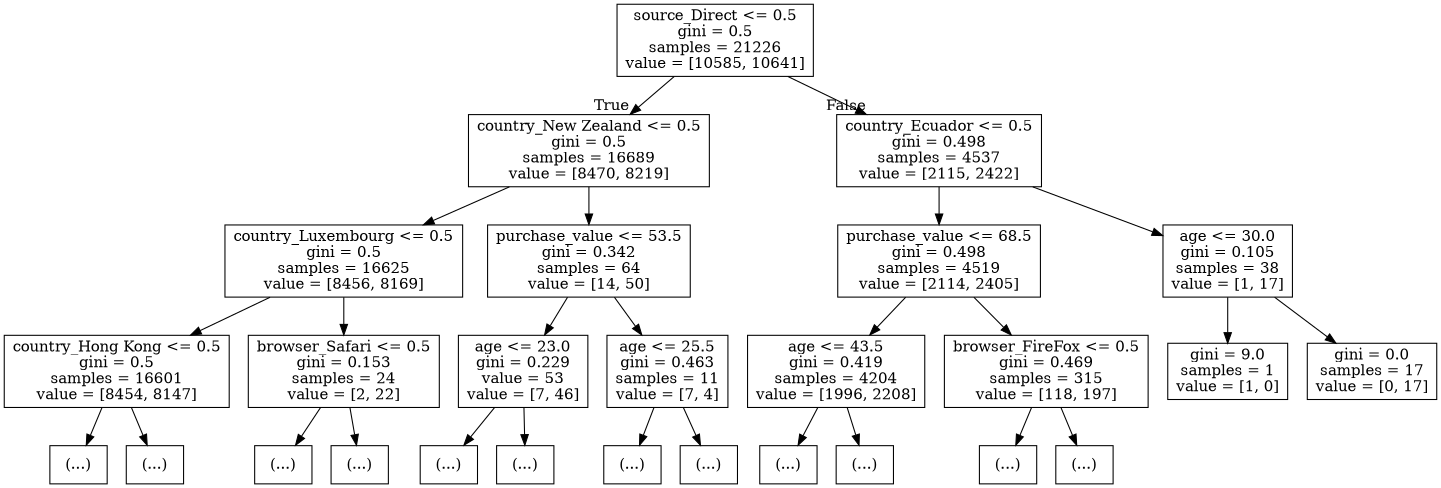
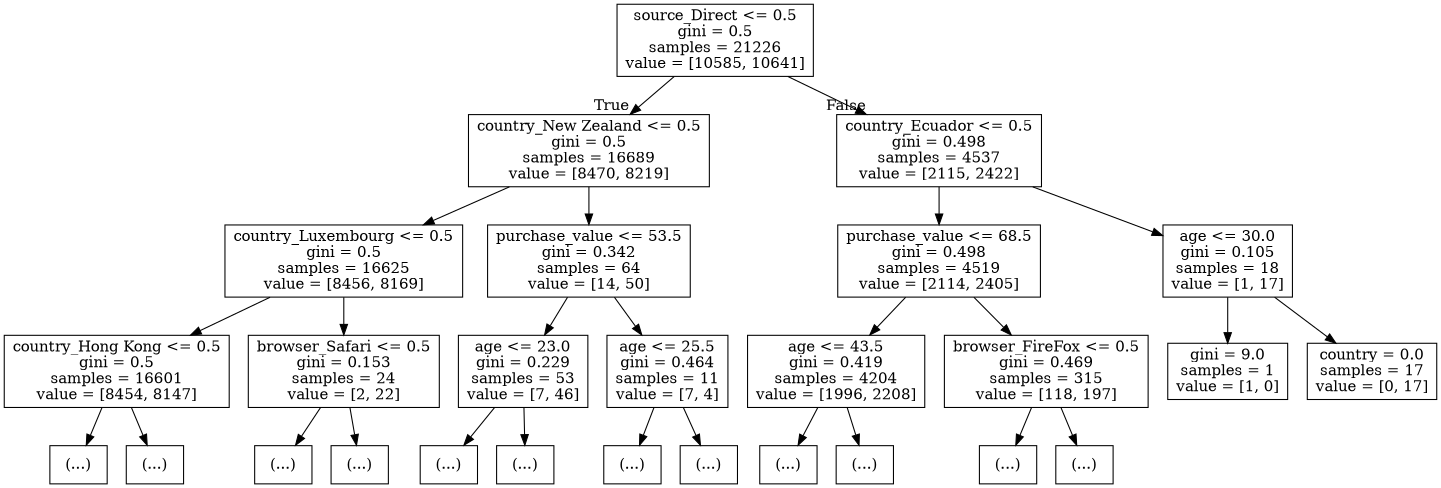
  digraph {
    node [shape=box]
    n1 [label="source_Direct <= 0.5\ngini = 0.5\nsamples = 21226\nvalue = [10585, 10641]"]
    n2 [label="country_New Zealand <= 0.5\ngini = 0.5\nsamples = 16689\nvalue = [8470, 8219]"]
    n3 [label="country_Ecuador <= 0.5\ngini = 0.498\nsamples = 4537\nvalue = [2115, 2422]"]
    n4 [label="country_Luxembourg <= 0.5\ngini = 0.5\nsamples = 16625\nvalue = [8456, 8169]"]
    n5 [label="purchase_value <= 53.5\ngini = 0.342\nsamples = 64\nvalue = [14, 50]"]
    n6 [label="purchase_value <= 68.5\ngini = 0.498\nsamples = 4519\nvalue = [2114, 2405]"]
-   n7 [label="age <= 30.0\ngini = 0.105\nsamples = 38\nvalue = [1, 17]"]
+   n7 [label="age <= 30.0\ngini = 0.105\nsamples = 18\nvalue = [1, 17]"]
    n8 [label="country_Hong Kong <= 0.5\ngini = 0.5\nsamples = 16601\nvalue = [8454, 8147]"]
    n9 [label="browser_Safari <= 0.5\ngini = 0.153\nsamples = 24\nvalue = [2, 22]"]
-   n10 [label="age <= 23.0\ngini = 0.229\nvalue = 53\nvalue = [7, 46]"]
-   n11 [label="age <= 25.5\ngini = 0.463\nsamples = 11\nvalue = [7, 4]"]
+   n10 [label="age <= 23.0\ngini = 0.229\nsamples = 53\nvalue = [7, 46]"]
+   n11 [label="age <= 25.5\ngini = 0.464\nsamples = 11\nvalue = [7, 4]"]
    n12 [label="(...)"]
    n13 [label="(...)"]
    n14 [label="(...)"]
    n15 [label="(...)"]
    n16 [label="(...)"]
    n17 [label="(...)"]
    n18 [label="(...)"]
    n19 [label="(...)"]
    n20 [label="age <= 43.5\ngini = 0.419\nsamples = 4204\nvalue = [1996, 2208]"]
    n21 [label="browser_FireFox <= 0.5\ngini = 0.469\nsamples = 315\nvalue = [118, 197]"]
    n22 [label="gini = 9.0\nsamples = 1\nvalue = [1, 0]"]
-   n23 [label="gini = 0.0\nsamples = 17\nvalue = [0, 17]"]
+   n23 [label="country = 0.0\nsamples = 17\nvalue = [0, 17]"]
    n24 [label="(...)"]
    n25 [label="(...)"]
    n26 [label="(...)"]
    n27 [label="(...)"]
    n1 -> n2 [headlabel=True labelangle=45 labeldistance=2.5]
    n1 -> n3 [headlabel=False labelangle=-45 labeldistance=2.5]
    n2 -> n4
    n2 -> n5
    n3 -> n6
    n3 -> n7
    n4 -> n8
    n4 -> n9
    n5 -> n10
    n5 -> n11
    n6 -> n20
    n6 -> n21
    n7 -> n22
    n7 -> n23
    n8 -> n12
    n8 -> n13
    n9 -> n14
    n9 -> n15
    n10 -> n16
    n10 -> n17
    n11 -> n18
    n11 -> n19
    n20 -> n24
    n20 -> n25
    n21 -> n26
    n21 -> n27
  }
